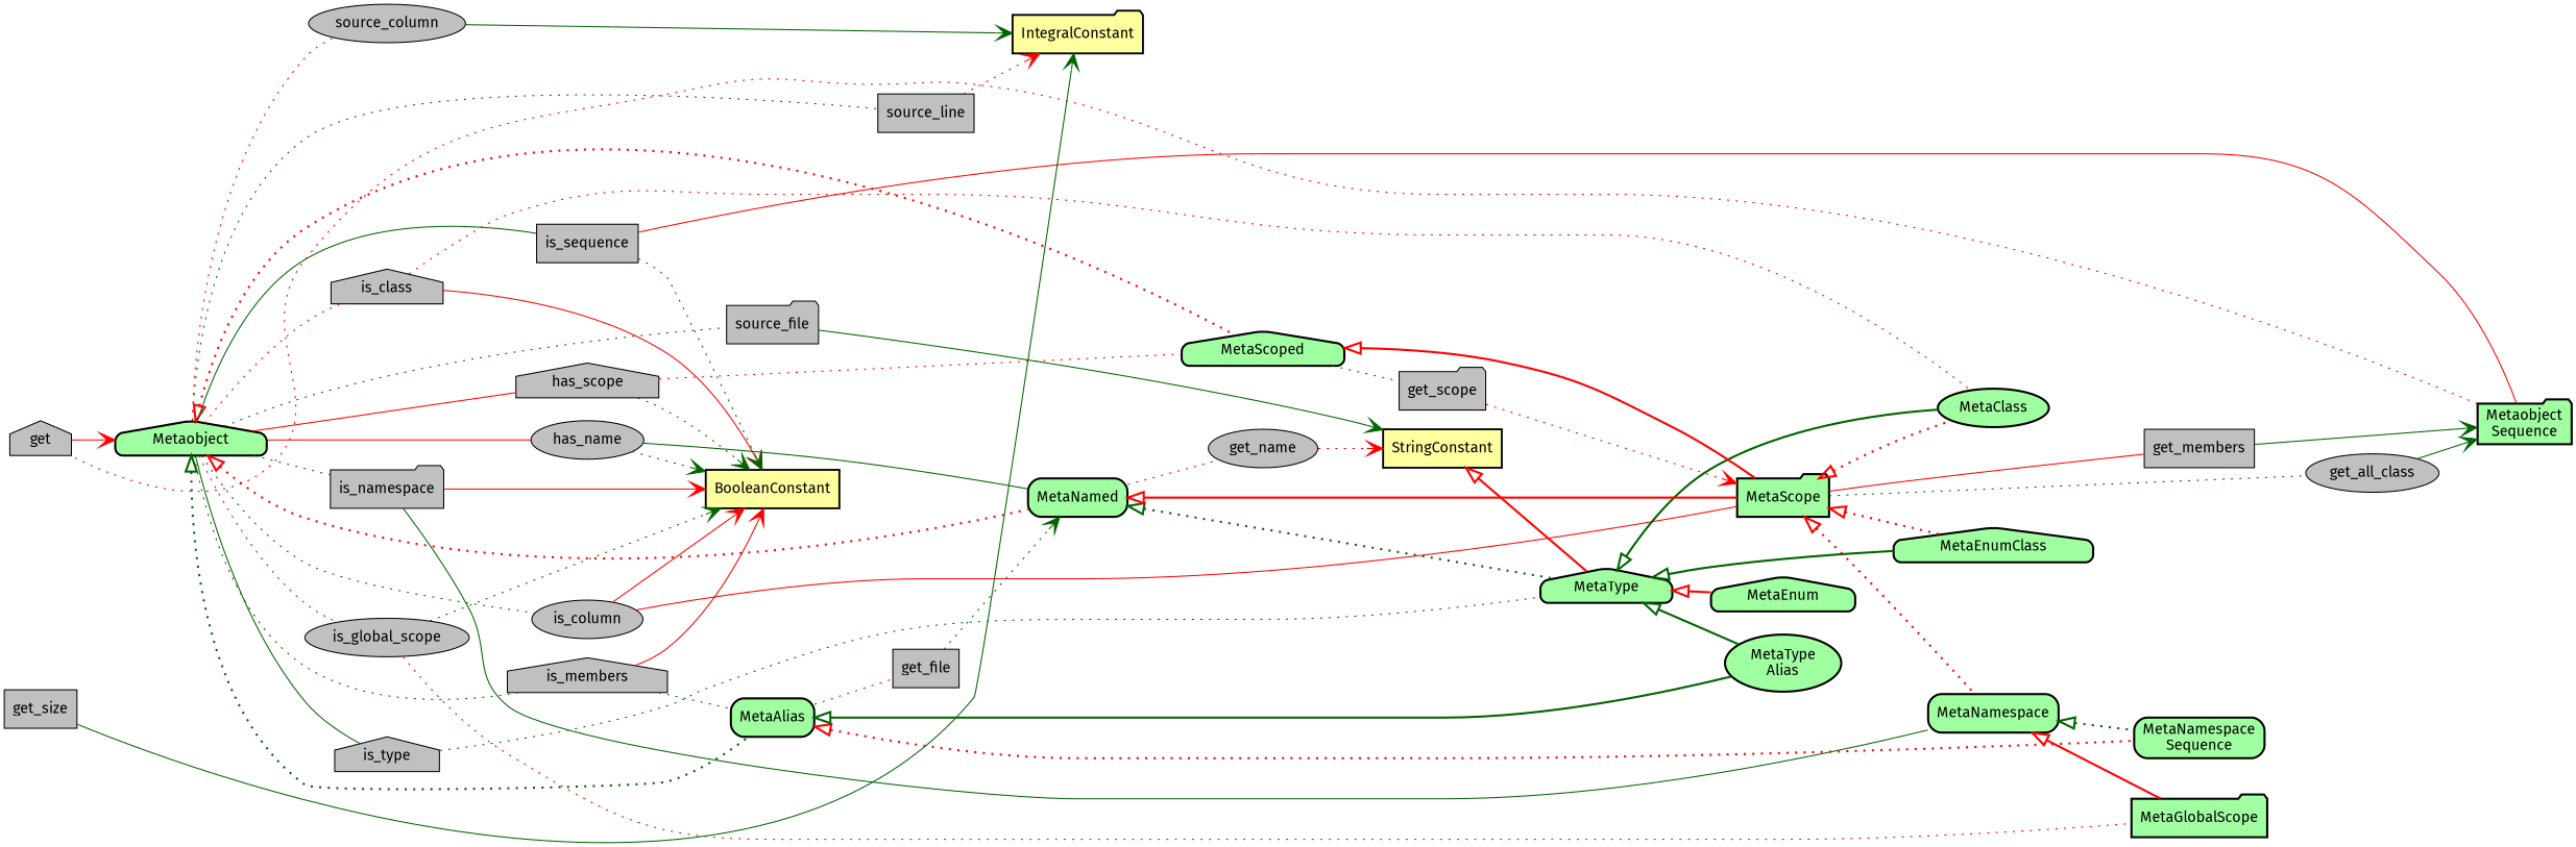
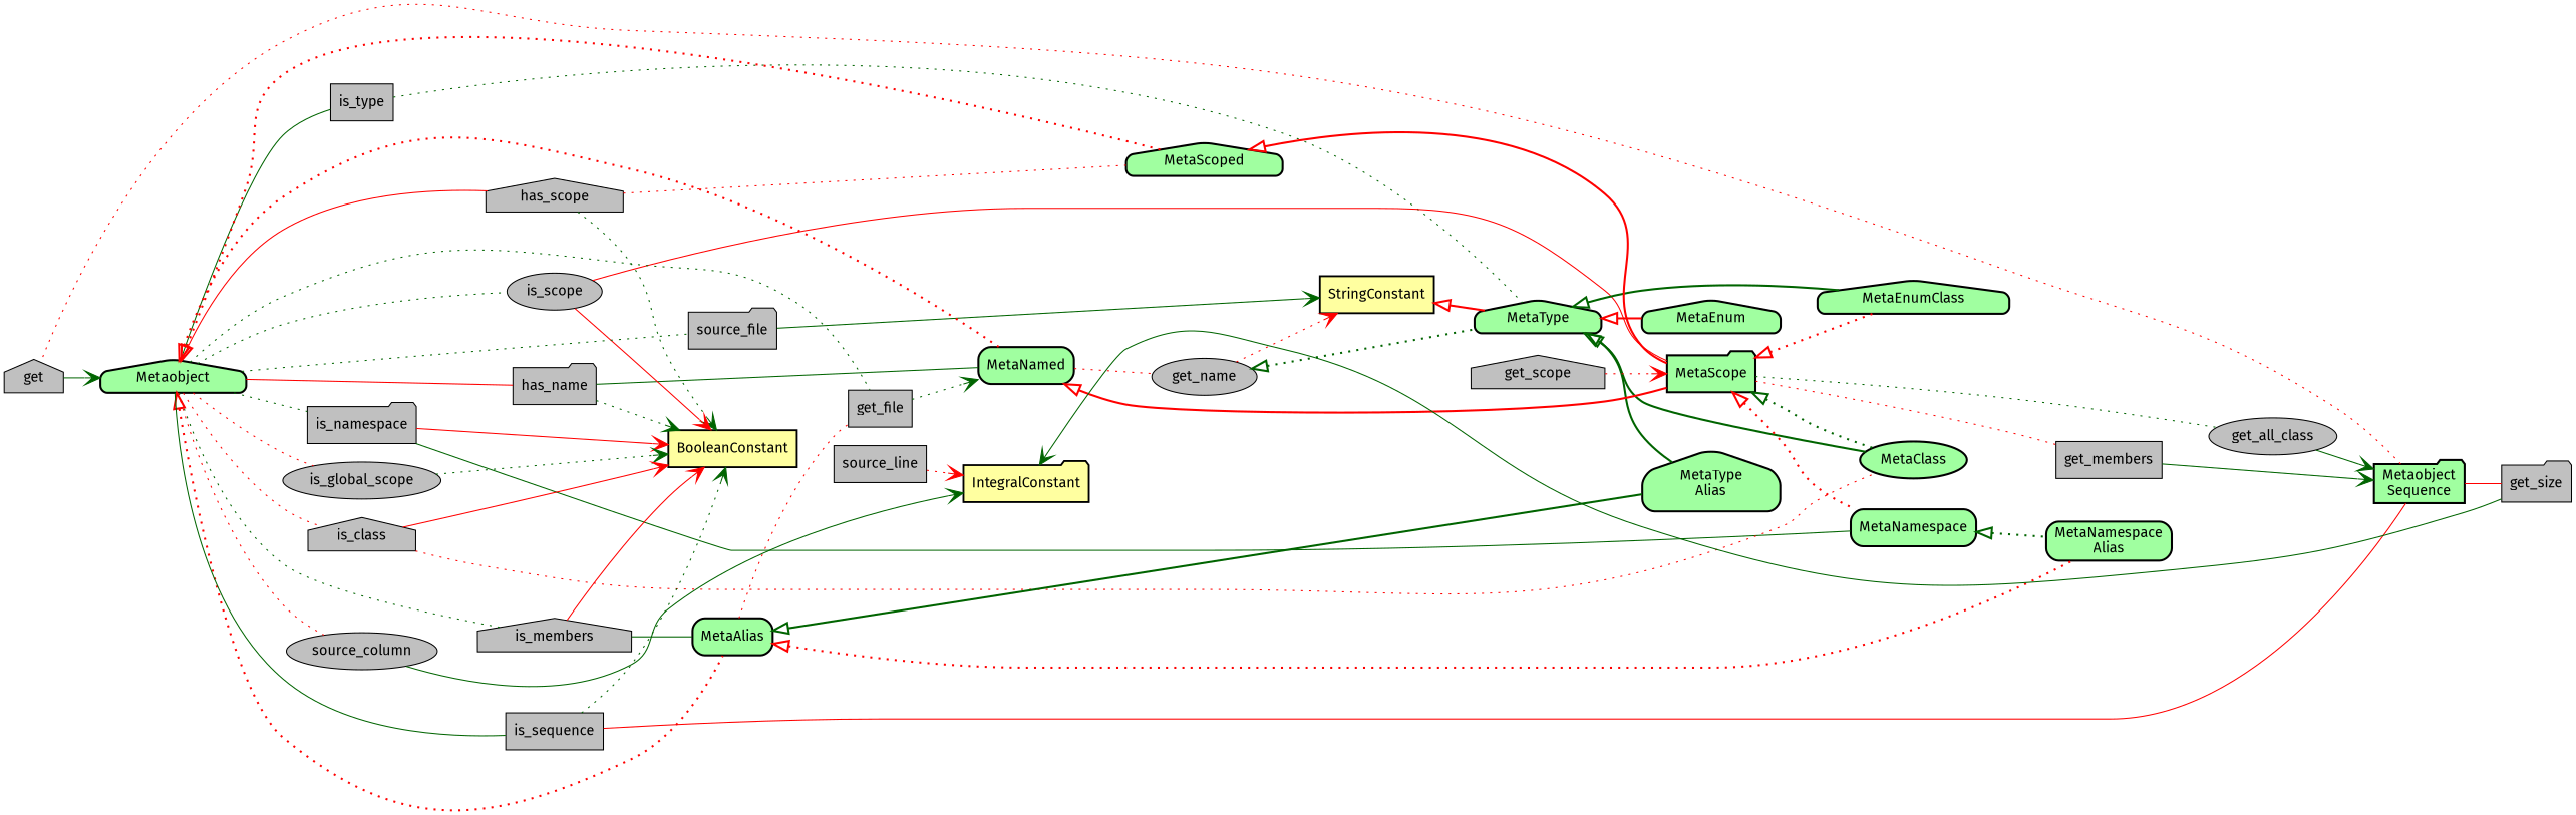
  digraph {
    fontname="Fira Sans"
    rankdir=LR
    ranksep=0.5
    node [fillcolor="#c0c0c0" fontname="Fira Sans" penwidth=1 shape=box style=filled]
    edge [arrowhead=none arrowsize=1.5 arrowtail=none color=red dir=both fontname="Fira Sans" penwidth=1 style=dotted]
    StringConstant [fillcolor="#ffffa0" penwidth=1.8]
    IntegralConstant [fillcolor="#ffffa0" penwidth=1.8 shape=folder]
    BooleanConstant [fillcolor="#ffffa0" penwidth=1.8]
    is_namespace [shape=folder]
    is_global_scope [shape=ellipse]
-   is_type [shape=house]
+   is_type
    is_class [shape=house]
-   has_name [shape=ellipse]
+   has_name [shape=folder]
    has_scope [shape=house]
-   is_scope [shape=ellipse label=is_column]
+   is_scope [shape=ellipse]
    n11 [label=is_members shape=house]
    MetaType [fillcolor="#a0ffa0" penwidth=2 shape=house style="rounded,filled"]
    MetaNamespace [fillcolor="#a0ffa0" penwidth=2 style="rounded,filled"]
-   MetaGlobalScope [fillcolor="#a0ffa0" penwidth=2 shape=folder style="rounded,filled"]
    MetaClass [fillcolor="#a0ffa0" penwidth=2 shape=ellipse style="rounded,filled"]
    MetaNamed [fillcolor="#a0ffa0" penwidth=2 style="rounded,filled"]
    source_file [shape=folder]
    MetaScoped [fillcolor="#a0ffa0" penwidth=2 shape=house style="rounded,filled"]
    MetaScope [fillcolor="#a0ffa0" penwidth=2 shape=folder style="rounded,filled"]
    MetaAlias [fillcolor="#a0ffa0" penwidth=2 style="rounded,filled"]
    Metaobject [fillcolor="#a0ffa0" penwidth=2 shape=house style="rounded,filled"]
    is_sequence
    source_line
    source_column [shape=ellipse]
    get_name [shape=ellipse]
-   get_scope [shape=folder]
-   n27 [fillcolor="#a0ffa0" label="MetaNamespace\nSequence" penwidth=2 style="rounded,filled"]
-   n28 [fillcolor="#a0ffa0" label="MetaType\nAlias" penwidth=2 shape=ellipse style="rounded,filled"]
+   get_scope [shape=house]
+   n27 [fillcolor="#a0ffa0" label="MetaNamespace\nAlias" penwidth=2 style="rounded,filled"]
+   n28 [fillcolor="#a0ffa0" label="MetaType\nAlias" penwidth=2 shape=house style="rounded,filled"]
    n29 [label=get_file]
    n30 [fillcolor="#a0ffa0" label="Metaobject\nSequence" penwidth=2 shape=folder style="rounded,filled"]
    MetaEnumClass [fillcolor="#a0ffa0" penwidth=2 shape=house style="rounded,filled"]
    get_members
    n33 [label=get_all_class shape=ellipse]
    MetaEnum [fillcolor="#a0ffa0" penwidth=2 shape=house style="rounded,filled"]
-   get_size
+   get_size [shape=folder]
    get [shape=house]
    subgraph sub_1 {
      StringConstant
      IntegralConstant
      BooleanConstant
    }
    subgraph sub_2 {
      rank=same
      is_namespace
      is_global_scope
      is_type
      is_class
    }
    subgraph sub_3 {
      rank=same
      has_name
      has_scope
      is_scope
      n11
    }
    StringConstant -> MetaType [arrowtail=onormal penwidth=2 style=solid]
    is_namespace -> BooleanConstant [arrowhead=vee style=solid]
    is_namespace -> has_name [dir=none style=invisible arrowhead="" arrowsize="" arrowtail="" color="" penwidth=""]
    is_namespace -> MetaNamespace [color=darkgreen style=solid]
    is_global_scope -> BooleanConstant [arrowhead=vee color=darkgreen]
-   is_global_scope -> MetaGlobalScope
    is_type -> MetaType [color=darkgreen]
    is_class -> BooleanConstant [arrowhead=vee style=solid]
    is_class -> MetaClass
    has_name -> BooleanConstant [arrowhead=vee color=darkgreen]
    has_name -> MetaNamed [color=darkgreen style=solid]
    has_name -> source_file [dir=none style=invisible arrowhead="" arrowsize="" arrowtail="" color="" penwidth=""]
    has_scope -> BooleanConstant [arrowhead=vee color=darkgreen]
    has_scope -> MetaScoped
    is_scope -> BooleanConstant [arrowhead=vee style=solid]
    is_scope -> MetaScope [style=solid]
    n11 -> BooleanConstant [arrowhead=vee style=solid]
-   n11 -> MetaAlias [color=darkgreen]
+   n11 -> MetaAlias [color=darkgreen style=solid]
    MetaType -> MetaClass [arrowtail=onormal color=darkgreen penwidth=2 style=solid]
    MetaType -> MetaScope [arrowtail=onormal dir=none penwidth=2 style=invisible color=""]
    MetaType -> n28 [arrowtail=onormal color=darkgreen penwidth=2 style=solid]
    MetaType -> MetaEnumClass [arrowtail=onormal color=darkgreen penwidth=2 style=solid]
    MetaType -> MetaEnum [arrowtail=onormal penwidth=2 style=solid]
-   MetaNamespace -> MetaGlobalScope [arrowtail=onormal penwidth=2 style=solid]
    MetaNamespace -> n27 [arrowtail=onormal color=darkgreen penwidth=2]
    MetaNamespace -> get_members [dir=none style=invisible color=""]
    MetaClass -> get_members [dir=none style=invisible color=""]
-   MetaNamed -> MetaType [arrowtail=onormal color=darkgreen penwidth=2]
+   get_name -> MetaType [arrowtail=onormal color=darkgreen penwidth=2]
    MetaNamed -> MetaScoped [arrowtail=onormal dir=none penwidth=2 style=invisible color=""]
    MetaNamed -> MetaScope [arrowtail=onormal penwidth=2 style=solid]
    MetaNamed -> get_name
    source_file -> StringConstant [arrowhead=vee color=darkgreen style=solid]
    source_file -> source_line [dir=none style=invisible arrowhead="" arrowsize="" arrowtail="" color="" penwidth=""]
    MetaScoped -> MetaScope [arrowtail=onormal penwidth=2 style=solid]
-   MetaScoped -> get_scope [color=darkgreen]
    MetaScope -> MetaNamespace [arrowtail=onormal penwidth=2]
-   MetaScope -> MetaClass [arrowtail=onormal penwidth=2]
+   MetaScope -> MetaClass [arrowtail=onormal color=darkgreen penwidth=2]
    MetaScope -> MetaEnumClass [arrowtail=onormal penwidth=2]
-   MetaScope -> get_members [style=solid]
+   MetaScope -> get_members
    MetaScope -> n33 [color=darkgreen]
    MetaAlias -> n27 [arrowtail=onormal penwidth=2]
    MetaAlias -> n28 [arrowtail=onormal color=darkgreen penwidth=2 style=solid]
    MetaAlias -> n29
    Metaobject -> is_namespace [color=darkgreen]
    Metaobject -> is_global_scope
    Metaobject -> is_type [color=darkgreen style=solid]
    Metaobject -> is_class
    Metaobject -> has_name [style=solid]
    Metaobject -> has_scope [style=solid]
    Metaobject -> is_scope [color=darkgreen]
    Metaobject -> n11 [color=darkgreen]
    Metaobject -> MetaNamed [arrowtail=onormal penwidth=2]
    Metaobject -> source_file [color=darkgreen]
    Metaobject -> MetaScoped [arrowtail=onormal penwidth=2]
-   Metaobject -> MetaAlias [arrowtail=onormal color=darkgreen penwidth=2]
+   Metaobject -> MetaAlias [arrowtail=onormal penwidth=2]
    Metaobject -> is_sequence [color=darkgreen style=solid]
-   Metaobject -> source_line [color=darkgreen]
+   Metaobject -> n29 [color=darkgreen]
    Metaobject -> source_column
    is_sequence -> BooleanConstant [arrowhead=vee color=darkgreen]
    is_sequence -> n30 [style=solid]
    source_line -> IntegralConstant [arrowhead=vee]
    source_column -> IntegralConstant [arrowhead=vee color=darkgreen style=solid]
    get_name -> StringConstant [arrowhead=vee]
    get_name -> get_scope [dir=none style=invisible color=""]
    get_scope -> MetaScope [arrowhead=vee]
    n29 -> MetaNamed [arrowhead=vee color=darkgreen]
+   n30 -> get_size [style=solid]
    n30 -> get [constraint=false]
    get_members -> n30 [arrowhead=vee color=darkgreen style=solid]
    get_members -> n33 [dir=none style=invisible color=""]
    n33 -> n30 [arrowhead=vee color=darkgreen style=solid]
    get_size -> IntegralConstant [arrowhead=vee color=darkgreen constraint=false style=solid]
-   get -> Metaobject [arrowhead=vee style=solid]
+   get -> Metaobject [arrowhead=vee color=darkgreen style=solid]
  }
